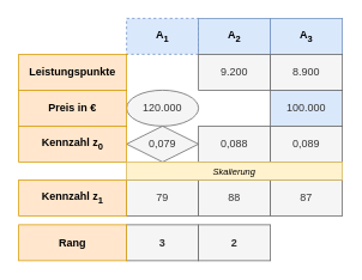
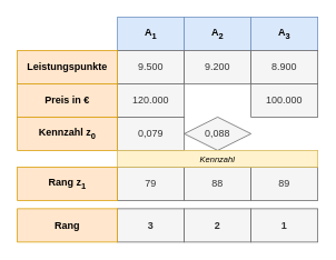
  <mxCell id="0" />
  <mxCell id="1" parent="0" />
- <mxCell id="2" value="A&lt;sub&gt;1&lt;/sub&gt;" style="rounded=0;whiteSpace=wrap;html=1;fillColor=#dae8fc;strokeColor=#6c8ebf;fontStyle=1;dashed=1;" parent="1" vertex="1"><mxGeometry x="140" y="20" width="80" height="40" as="geometry" /></mxCell>
- <mxCell id="4" value="120.000" style="ellipse;whiteSpace=wrap;html=1;fillColor=#f5f5f5;strokeColor=#666666;fontColor=#333333;" parent="1" vertex="1"><mxGeometry x="140" y="100" width="80" height="40" as="geometry" /></mxCell>
- <mxCell id="5" value="0,079" style="rhombus;whiteSpace=wrap;html=1;fillColor=#f5f5f5;strokeColor=#666666;fontColor=#333333;" parent="1" vertex="1"><mxGeometry x="140" y="140" width="80" height="40" as="geometry" /></mxCell>
+ <mxCell id="2" value="A&lt;sub&gt;1&lt;/sub&gt;" style="rounded=0;whiteSpace=wrap;html=1;fillColor=#dae8fc;strokeColor=#6c8ebf;fontStyle=1" parent="1" vertex="1"><mxGeometry x="140" y="20" width="80" height="40" as="geometry" /></mxCell>
+ <mxCell id="3" value="9.500" style="rounded=0;whiteSpace=wrap;html=1;fillColor=#f5f5f5;strokeColor=#666666;fontColor=#333333;" parent="1" vertex="1"><mxGeometry x="140" y="60" width="80" height="40" as="geometry" /></mxCell>
+ <mxCell id="4" value="120.000" style="rounded=0;whiteSpace=wrap;html=1;fillColor=#f5f5f5;strokeColor=#666666;fontColor=#333333;" parent="1" vertex="1"><mxGeometry x="140" y="100" width="80" height="40" as="geometry" /></mxCell>
+ <mxCell id="5" value="0,079" style="rounded=0;whiteSpace=wrap;html=1;fillColor=#f5f5f5;strokeColor=#666666;fontColor=#333333;" parent="1" vertex="1"><mxGeometry x="140" y="140" width="80" height="40" as="geometry" /></mxCell>
  <mxCell id="6" value="79" style="rounded=0;whiteSpace=wrap;html=1;fillColor=#f5f5f5;strokeColor=#666666;fontColor=#333333;" parent="1" vertex="1"><mxGeometry x="140" y="200" width="80" height="40" as="geometry" /></mxCell>
  <mxCell id="7" value="3" style="rounded=0;whiteSpace=wrap;html=1;fillColor=#f5f5f5;strokeColor=#666666;fontColor=#333333;fontStyle=1" parent="1" vertex="1"><mxGeometry x="140" y="250" width="80" height="40" as="geometry" /></mxCell>
  <mxCell id="8" value="A&lt;sub&gt;2&lt;/sub&gt;" style="rounded=0;whiteSpace=wrap;html=1;fillColor=#dae8fc;strokeColor=#6c8ebf;fontStyle=1" parent="1" vertex="1"><mxGeometry x="220" y="20" width="80" height="40" as="geometry" /></mxCell>
  <mxCell id="9" value="9.200" style="rounded=0;whiteSpace=wrap;html=1;fillColor=#f5f5f5;strokeColor=#666666;fontColor=#333333;" parent="1" vertex="1"><mxGeometry x="220" y="60" width="80" height="40" as="geometry" /></mxCell>
- <mxCell id="10" value="0,088" style="rounded=0;whiteSpace=wrap;html=1;fillColor=#f5f5f5;strokeColor=#666666;fontColor=#333333;" parent="1" vertex="1"><mxGeometry x="220" y="140" width="80" height="40" as="geometry" /></mxCell>
+ <mxCell id="10" value="0,088" style="rhombus;whiteSpace=wrap;html=1;fillColor=#f5f5f5;strokeColor=#666666;fontColor=#333333;" parent="1" vertex="1"><mxGeometry x="220" y="140" width="80" height="40" as="geometry" /></mxCell>
  <mxCell id="11" value="88" style="rounded=0;whiteSpace=wrap;html=1;fillColor=#f5f5f5;strokeColor=#666666;fontColor=#333333;" parent="1" vertex="1"><mxGeometry x="220" y="200" width="80" height="40" as="geometry" /></mxCell>
  <mxCell id="12" value="2" style="rounded=0;whiteSpace=wrap;html=1;fillColor=#f5f5f5;strokeColor=#666666;fontColor=#333333;fontStyle=1" parent="1" vertex="1"><mxGeometry x="220" y="250" width="80" height="40" as="geometry" /></mxCell>
  <mxCell id="13" value="A&lt;sub&gt;3&lt;/sub&gt;" style="rounded=0;whiteSpace=wrap;html=1;fillColor=#dae8fc;strokeColor=#6c8ebf;fontStyle=1" parent="1" vertex="1"><mxGeometry x="300" y="20" width="80" height="40" as="geometry" /></mxCell>
  <mxCell id="14" value="8.900" style="rounded=0;whiteSpace=wrap;html=1;fillColor=#f5f5f5;strokeColor=#666666;fontColor=#333333;" parent="1" vertex="1"><mxGeometry x="300" y="60" width="80" height="40" as="geometry" /></mxCell>
- <mxCell id="15" value="100.000" style="rounded=0;whiteSpace=wrap;html=1;fillColor=#dae8fc;strokeColor=#666666;fontColor=#333333;" parent="1" vertex="1"><mxGeometry x="300" y="100" width="80" height="40" as="geometry" /></mxCell>
- <mxCell id="16" value="0,089" style="rounded=0;whiteSpace=wrap;html=1;fillColor=#f5f5f5;strokeColor=#666666;fontColor=#333333;" parent="1" vertex="1"><mxGeometry x="300" y="140" width="80" height="40" as="geometry" /></mxCell>
- <mxCell id="17" value="87" style="rounded=0;whiteSpace=wrap;html=1;fillColor=#f5f5f5;strokeColor=#666666;fontColor=#333333;" parent="1" vertex="1"><mxGeometry x="300" y="200" width="80" height="40" as="geometry" /></mxCell>
+ <mxCell id="15" value="100.000" style="rounded=0;whiteSpace=wrap;html=1;fillColor=#f5f5f5;strokeColor=#666666;fontColor=#333333;" parent="1" vertex="1"><mxGeometry x="300" y="100" width="80" height="40" as="geometry" /></mxCell>
+ <mxCell id="17" value="89" style="rounded=0;whiteSpace=wrap;html=1;fillColor=#f5f5f5;strokeColor=#666666;fontColor=#333333;" parent="1" vertex="1"><mxGeometry x="300" y="200" width="80" height="40" as="geometry" /></mxCell>
+ <mxCell id="18" value="1" style="rounded=0;whiteSpace=wrap;html=1;fillColor=#f5f5f5;strokeColor=#666666;fontColor=#333333;fontStyle=1" parent="1" vertex="1"><mxGeometry x="300" y="250" width="80" height="40" as="geometry" /></mxCell>
  <mxCell id="19" value="Leistungspunkte" style="rounded=0;whiteSpace=wrap;html=1;fillColor=#ffe6cc;strokeColor=#d79b00;fontStyle=1" parent="1" vertex="1"><mxGeometry x="20" y="60" width="120" height="40" as="geometry" /></mxCell>
  <mxCell id="20" value="Preis in €" style="rounded=0;whiteSpace=wrap;html=1;fillColor=#ffe6cc;strokeColor=#d79b00;fontStyle=1" parent="1" vertex="1"><mxGeometry x="20" y="100" width="120" height="40" as="geometry" /></mxCell>
  <mxCell id="21" value="Kennzahl z&lt;sub&gt;0&lt;/sub&gt;" style="rounded=0;whiteSpace=wrap;html=1;fillColor=#ffe6cc;strokeColor=#d79b00;fontStyle=1" parent="1" vertex="1"><mxGeometry x="20" y="140" width="120" height="40" as="geometry" /></mxCell>
- <mxCell id="22" value="Kennzahl z&lt;sub&gt;1&lt;/sub&gt;" style="rounded=0;whiteSpace=wrap;html=1;fillColor=#ffe6cc;strokeColor=#d79b00;fontStyle=1" parent="1" vertex="1"><mxGeometry x="20" y="200" width="120" height="40" as="geometry" /></mxCell>
+ <mxCell id="22" value="Rang z&lt;sub&gt;1&lt;/sub&gt;" style="rounded=0;whiteSpace=wrap;html=1;fillColor=#ffe6cc;strokeColor=#d79b00;fontStyle=1" parent="1" vertex="1"><mxGeometry x="20" y="200" width="120" height="40" as="geometry" /></mxCell>
  <mxCell id="23" value="Rang" style="rounded=0;whiteSpace=wrap;html=1;fillColor=#ffe6cc;strokeColor=#d79b00;fontStyle=1" parent="1" vertex="1"><mxGeometry x="20" y="250" width="120" height="40" as="geometry" /></mxCell>
- <mxCell id="24" value="&lt;font style=&quot;font-size: 10px&quot;&gt;Skalierung&lt;/font&gt;" style="rounded=0;whiteSpace=wrap;html=1;fontStyle=2;fillColor=#fff2cc;strokeColor=#d6b656;" parent="1" vertex="1"><mxGeometry x="140" y="180" width="240" height="20" as="geometry" /></mxCell>
+ <mxCell id="24" value="&lt;font style=&quot;font-size: 10px&quot;&gt;Kennzahl&lt;/font&gt;" style="rounded=0;whiteSpace=wrap;html=1;fontStyle=2;fillColor=#fff2cc;strokeColor=#d6b656;" parent="1" vertex="1"><mxGeometry x="140" y="180" width="240" height="20" as="geometry" /></mxCell>
